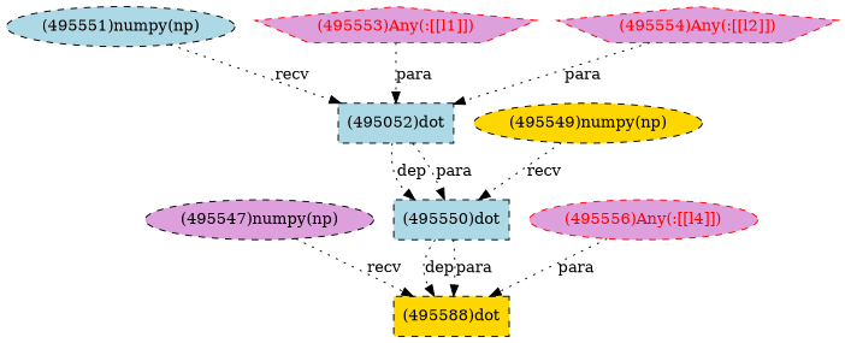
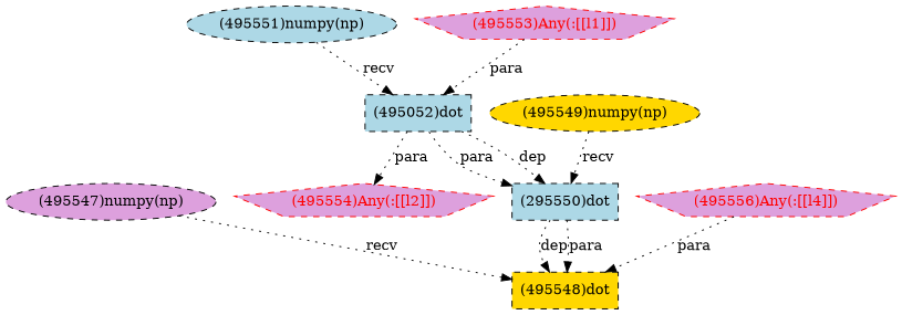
  digraph {
    node [fillcolor=plum shape=ellipse style="dashed,filled"]
    edge [style=dotted]
    n1 [label="(495547)numpy(np)"]
-   n2 [fillcolor=gold label="(495588)dot" shape=box]
-   n3 [fillcolor=lightblue label="(495550)dot" shape=box]
-   n4 [color=red fontcolor=red label="(495556)Any(:[[l4]])"]
+   n2 [fillcolor=gold label="(495548)dot" shape=box]
+   n3 [fillcolor=lightblue label="(295550)dot" shape=box]
+   n4 [color=red fontcolor=red label="(495556)Any(:[[l4]])" shape=pentagon]
    n5 [fillcolor=lightblue label="(495551)numpy(np)"]
    n6 [fillcolor=lightblue label="(495052)dot" shape=box]
    n7 [color=red fontcolor=red label="(495553)Any(:[[l1]])" shape=pentagon]
    n8 [color=red fontcolor=red label="(495554)Any(:[[l2]])" shape=pentagon]
    n9 [fillcolor=gold label="(495549)numpy(np)"]
    n1 -> n2 [label=recv]
    n3 -> n2 [label=dep]
    n3 -> n2 [label=para]
    n4 -> n2 [label=para]
    n5 -> n6 [label=recv]
    n6 -> n3 [label=dep]
    n6 -> n3 [label=para]
    n7 -> n6 [label=para]
-   n8 -> n6 [label=para]
+   n6 -> n8 [label=para]
    n9 -> n3 [label=recv]
  }
